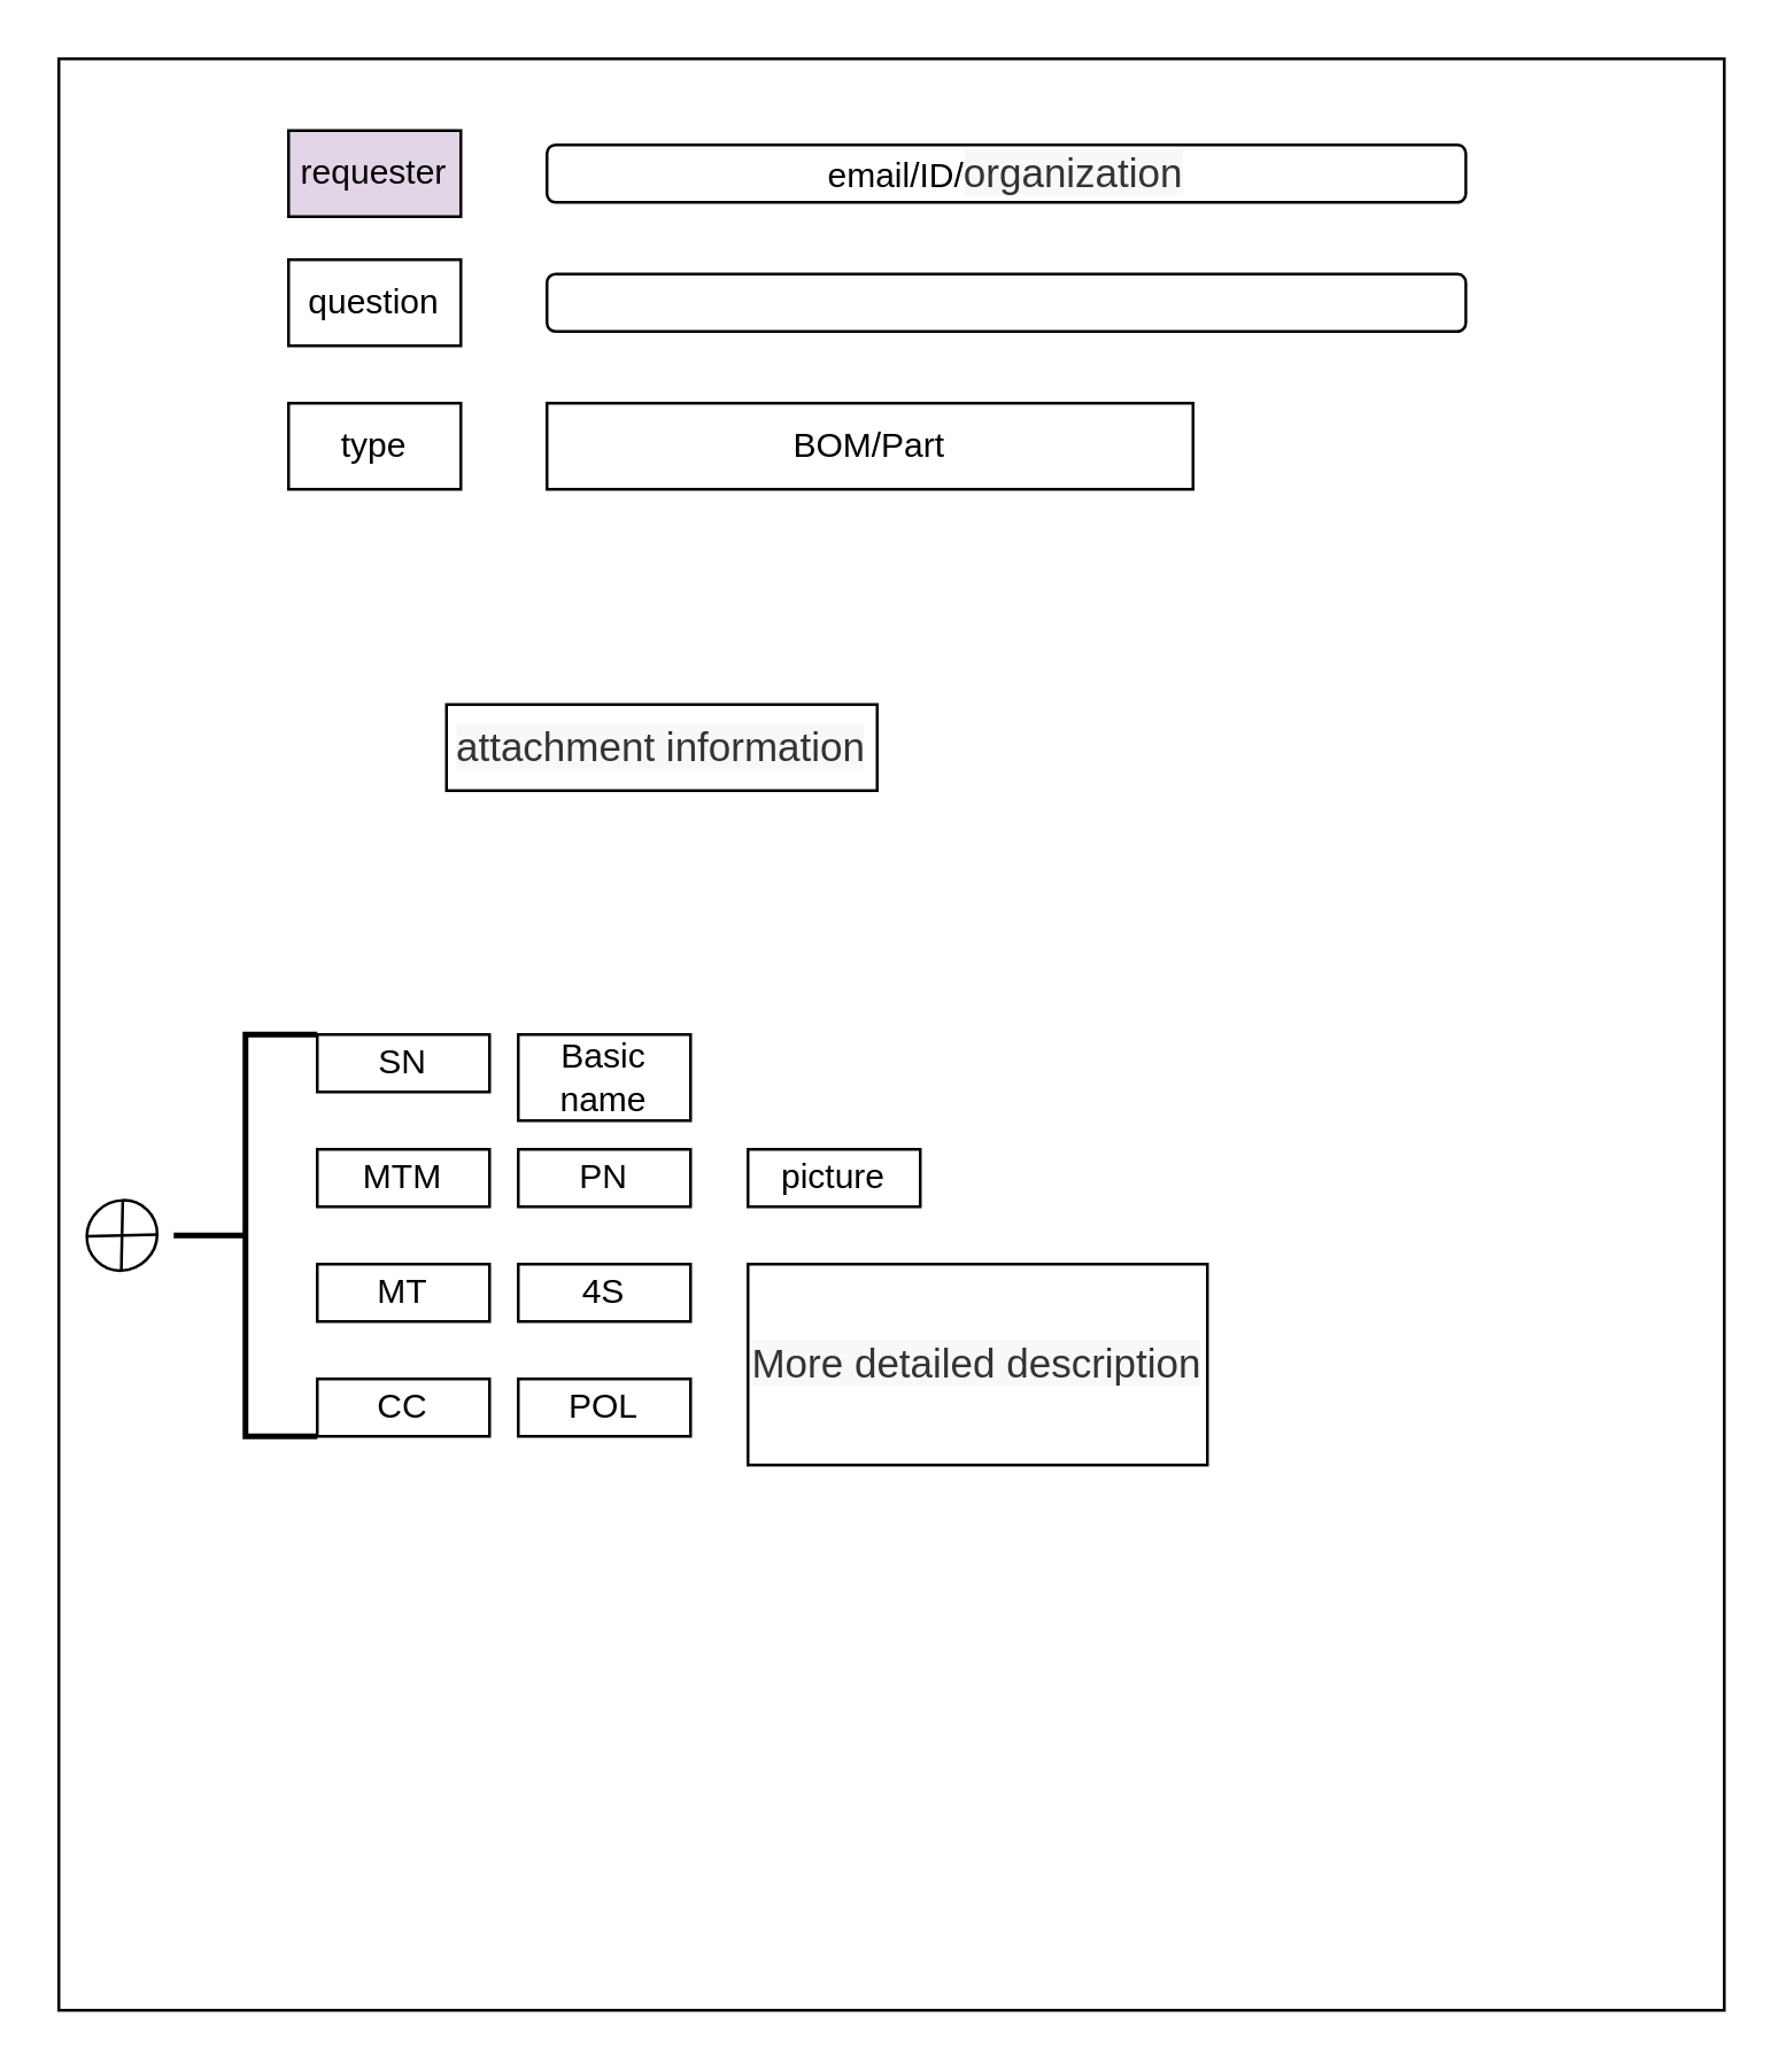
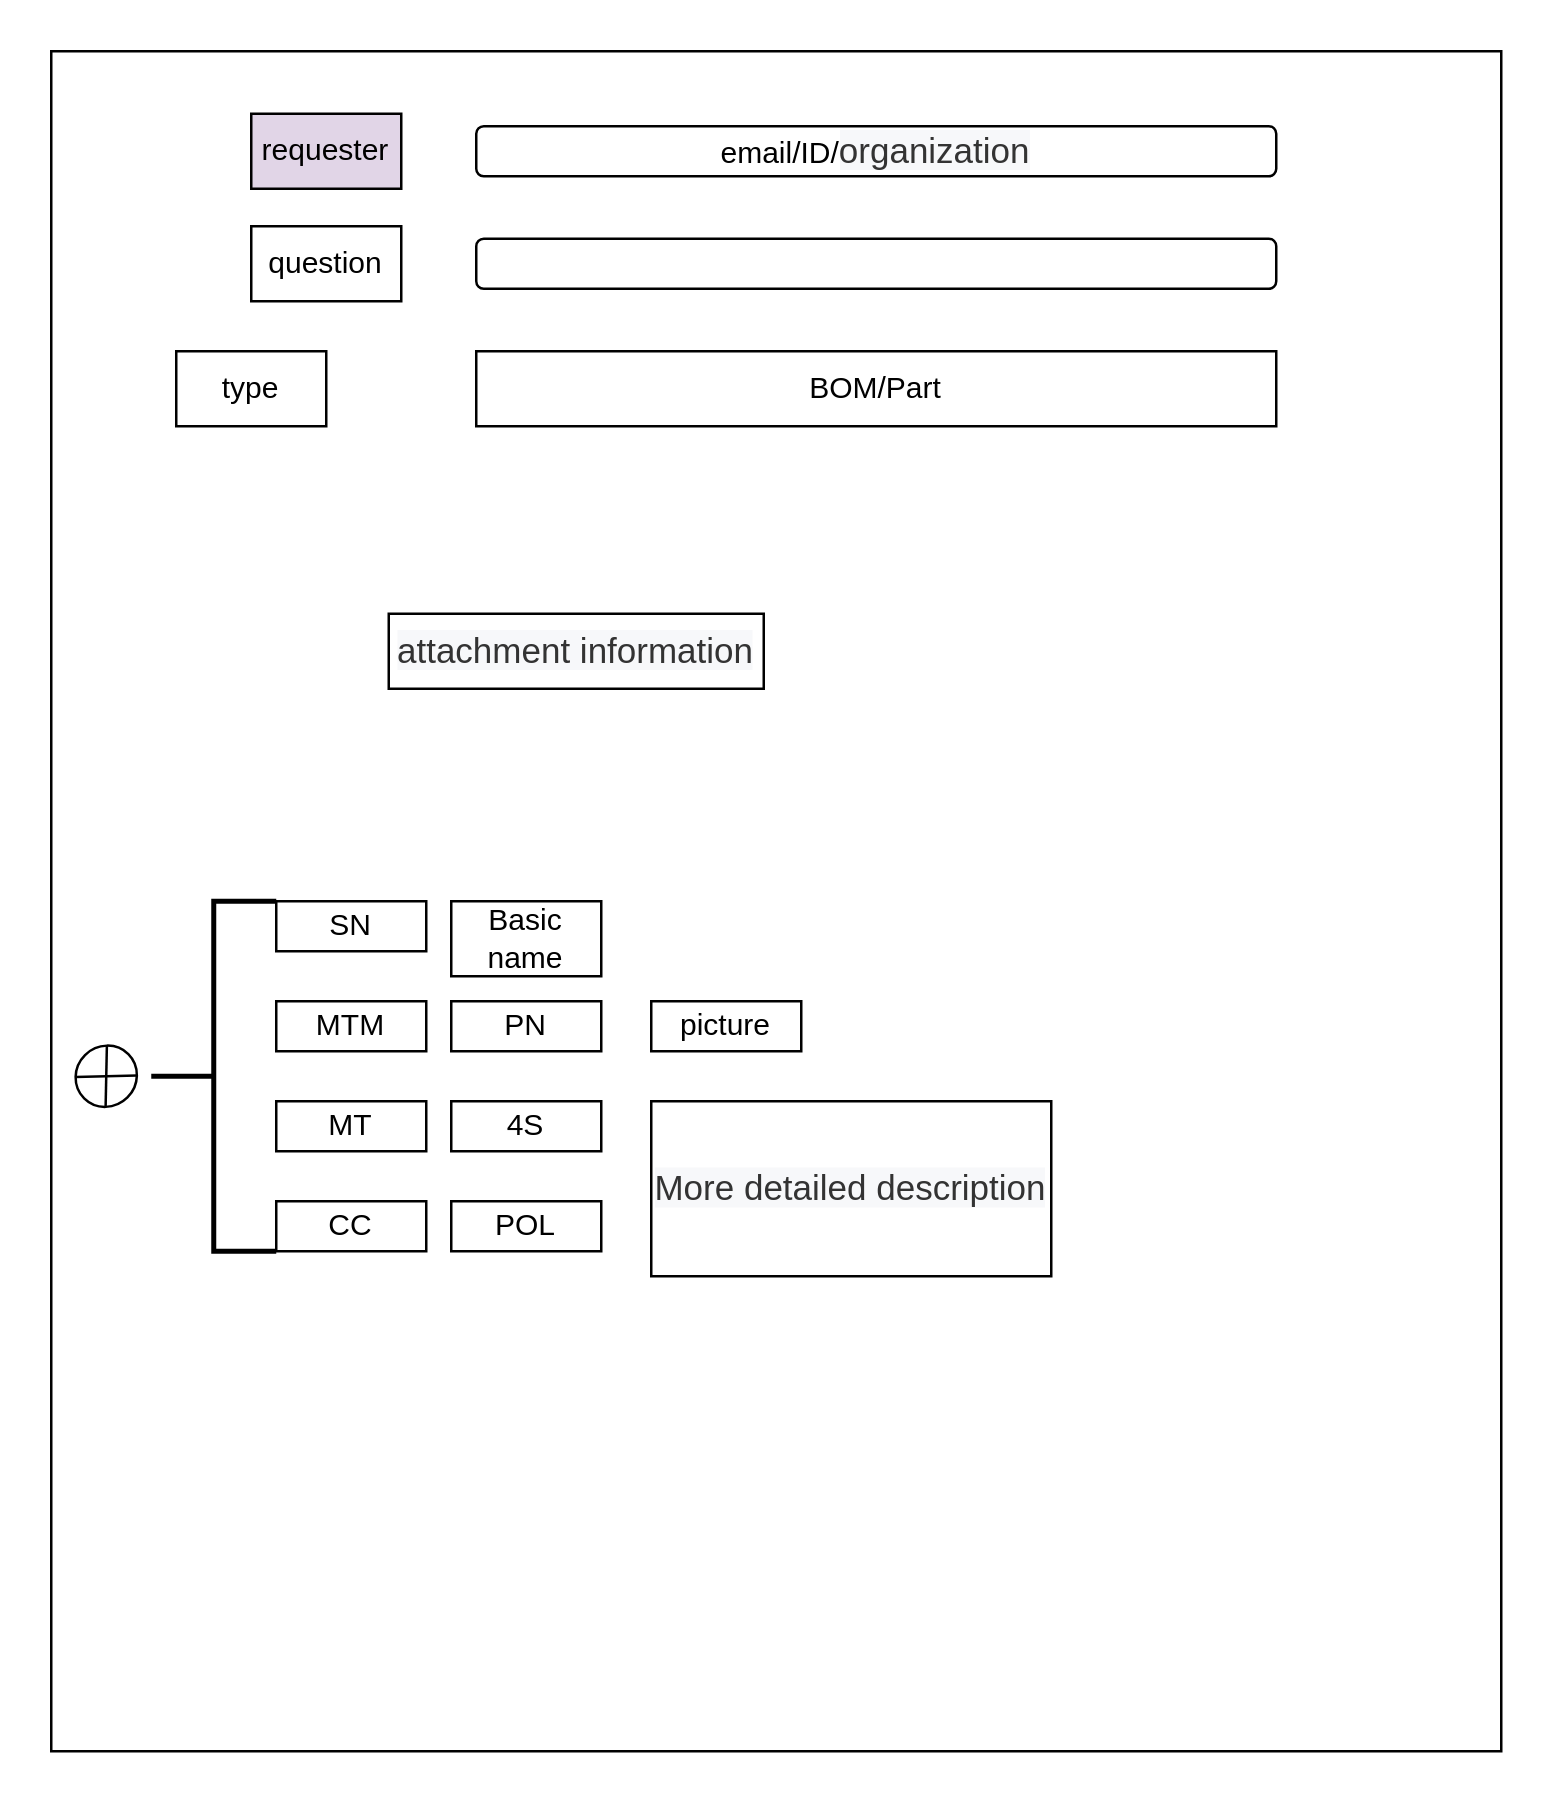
  <mxCell id="0" />
  <mxCell id="1" parent="0" />
  <mxCell id="2" value="" style="rounded=0;whiteSpace=wrap;html=1;" parent="1" vertex="1"><mxGeometry x="20" width="580" height="680" as="geometry" y="20" /></mxCell>
  <mxCell id="3" value="email/ID/&lt;span style=&quot;color: rgb(51 , 51 , 51) ; font-family: &amp;#34;tahoma&amp;#34; , &amp;#34;microsoft yahei&amp;#34; , , , &amp;#34;malgun gothic&amp;#34; , sans-serif ; font-size: 14px ; line-height: 25.99px ; text-align: justify ; background-color: rgb(247 , 248 , 250)&quot;&gt;organization&lt;/span&gt;" style="rounded=1;whiteSpace=wrap;html=1;" parent="1" vertex="1"><mxGeometry x="190" y="50" width="320" height="20" as="geometry" /></mxCell>
  <mxCell id="4" value="requester" style="rounded=0;whiteSpace=wrap;html=1;fillColor=#e1d5e7;" parent="1" vertex="1"><mxGeometry x="100" y="45" width="60" height="30" as="geometry" /></mxCell>
  <mxCell id="5" value="question" style="rounded=0;whiteSpace=wrap;html=1;" parent="1" vertex="1"><mxGeometry x="100" y="90" width="60" height="30" as="geometry" /></mxCell>
  <mxCell id="6" value="" style="rounded=1;whiteSpace=wrap;html=1;" parent="1" vertex="1"><mxGeometry x="190" y="95" width="320" height="20" as="geometry" /></mxCell>
- <mxCell id="7" value="type" style="rounded=0;whiteSpace=wrap;html=1;" parent="1" vertex="1"><mxGeometry x="100" y="140" width="60" height="30" as="geometry" /></mxCell>
+ <mxCell id="7" value="type" style="rounded=0;whiteSpace=wrap;html=1;" parent="1" vertex="1"><mxGeometry x="70" y="140" width="60" height="30" as="geometry" /></mxCell>
  <mxCell id="8" value="&lt;span style=&quot;color: rgb(51 , 51 , 51) ; font-family: &amp;#34;tahoma&amp;#34; , &amp;#34;microsoft yahei&amp;#34; , , , &amp;#34;malgun gothic&amp;#34; , sans-serif ; font-size: 14px ; line-height: 25.99px ; text-align: justify ; background-color: rgb(247 , 248 , 250)&quot;&gt;attachment information&lt;/span&gt;" style="rounded=0;whiteSpace=wrap;html=1;" parent="1" vertex="1"><mxGeometry x="155" y="245" width="150" height="30" as="geometry" /></mxCell>
  <mxCell id="9" value="" style="verticalLabelPosition=bottom;verticalAlign=top;html=1;shape=mxgraph.flowchart.or;rotation=45;" parent="1" vertex="1"><mxGeometry x="30" y="417.5" width="24" height="25" as="geometry" /></mxCell>
  <mxCell id="10" value="" style="strokeWidth=2;html=1;shape=mxgraph.flowchart.annotation_2;align=left;labelPosition=right;pointerEvents=1;" parent="1" vertex="1"><mxGeometry x="60" y="360" width="50" height="140" as="geometry" /></mxCell>
- <mxCell id="11" value="BOM/Part" style="rounded=0;whiteSpace=wrap;html=1;" vertex="1" parent="1"><mxGeometry x="190" y="140" width="225" height="30" as="geometry" /></mxCell>
+ <mxCell id="11" value="BOM/Part" style="rounded=0;whiteSpace=wrap;html=1;" vertex="1" parent="1"><mxGeometry x="190" y="140" width="320" height="30" as="geometry" /></mxCell>
  <mxCell id="12" value="SN" style="rounded=0;whiteSpace=wrap;html=1;" vertex="1" parent="1"><mxGeometry x="110" y="360" width="60" height="20" as="geometry" /></mxCell>
  <mxCell id="13" value="MTM" style="rounded=0;whiteSpace=wrap;html=1;" vertex="1" parent="1"><mxGeometry x="110" y="400" width="60" height="20" as="geometry" /></mxCell>
  <mxCell id="14" value="MT" style="rounded=0;whiteSpace=wrap;html=1;" vertex="1" parent="1"><mxGeometry x="110" y="440" width="60" height="20" as="geometry" /></mxCell>
  <mxCell id="15" value="CC" style="rounded=0;whiteSpace=wrap;html=1;" vertex="1" parent="1"><mxGeometry x="110" y="480" width="60" height="20" as="geometry" /></mxCell>
  <mxCell id="16" value="Basic name" style="rounded=0;whiteSpace=wrap;html=1;" vertex="1" parent="1"><mxGeometry x="180" y="360" width="60" height="30" as="geometry" /></mxCell>
  <mxCell id="17" value="PN" style="rounded=0;whiteSpace=wrap;html=1;" vertex="1" parent="1"><mxGeometry x="180" y="400" width="60" height="20" as="geometry" /></mxCell>
  <mxCell id="18" value="4S" style="rounded=0;whiteSpace=wrap;html=1;" vertex="1" parent="1"><mxGeometry x="180" y="440" width="60" height="20" as="geometry" /></mxCell>
  <mxCell id="19" value="POL" style="rounded=0;whiteSpace=wrap;html=1;" vertex="1" parent="1"><mxGeometry x="180" y="480" width="60" height="20" as="geometry" /></mxCell>
  <mxCell id="20" value="picture&lt;span style=&quot;color: rgba(0 , 0 , 0 , 0) ; font-family: monospace ; font-size: 0px&quot;&gt;%3CmxGraphModel%3E%3Croot%3E%3CmxCell%20id%3D%220%22%2F%3E%3CmxCell%20id%3D%221%22%20parent%3D%220%22%2F%3E%3CmxCell%20id%3D%222%22%20value%3D%22%22%20style%3D%22rounded%3D0%3BwhiteSpace%3Dwrap%3Bhtml%3D1%3B%22%20vertex%3D%221%22%20parent%3D%221%22%3E%3CmxGeometry%20x%3D%22180%22%20y%3D%22340%22%20width%3D%2260%22%20height%3D%2220%22%20as%3D%22geometry%22%2F%3E%3C%2FmxCell%3E%3C%2Froot%3E%3C%2FmxGraphModel%3E&lt;/span&gt;" style="rounded=0;whiteSpace=wrap;html=1;" vertex="1" parent="1"><mxGeometry x="260" y="400" width="60" height="20" as="geometry" /></mxCell>
  <mxCell id="21" value="&lt;span style=&quot;color: rgb(51 , 51 , 51) ; font-family: &amp;#34;tahoma&amp;#34; , &amp;#34;microsoft yahei&amp;#34; , , , &amp;#34;malgun gothic&amp;#34; , sans-serif ; font-size: 14px ; line-height: 25.99px ; text-align: justify ; background-color: rgb(247 , 248 , 250)&quot;&gt;More detailed description&lt;/span&gt;" style="rounded=0;whiteSpace=wrap;html=1;" vertex="1" parent="1"><mxGeometry x="260" y="440" width="160" height="70" as="geometry" /></mxCell>
